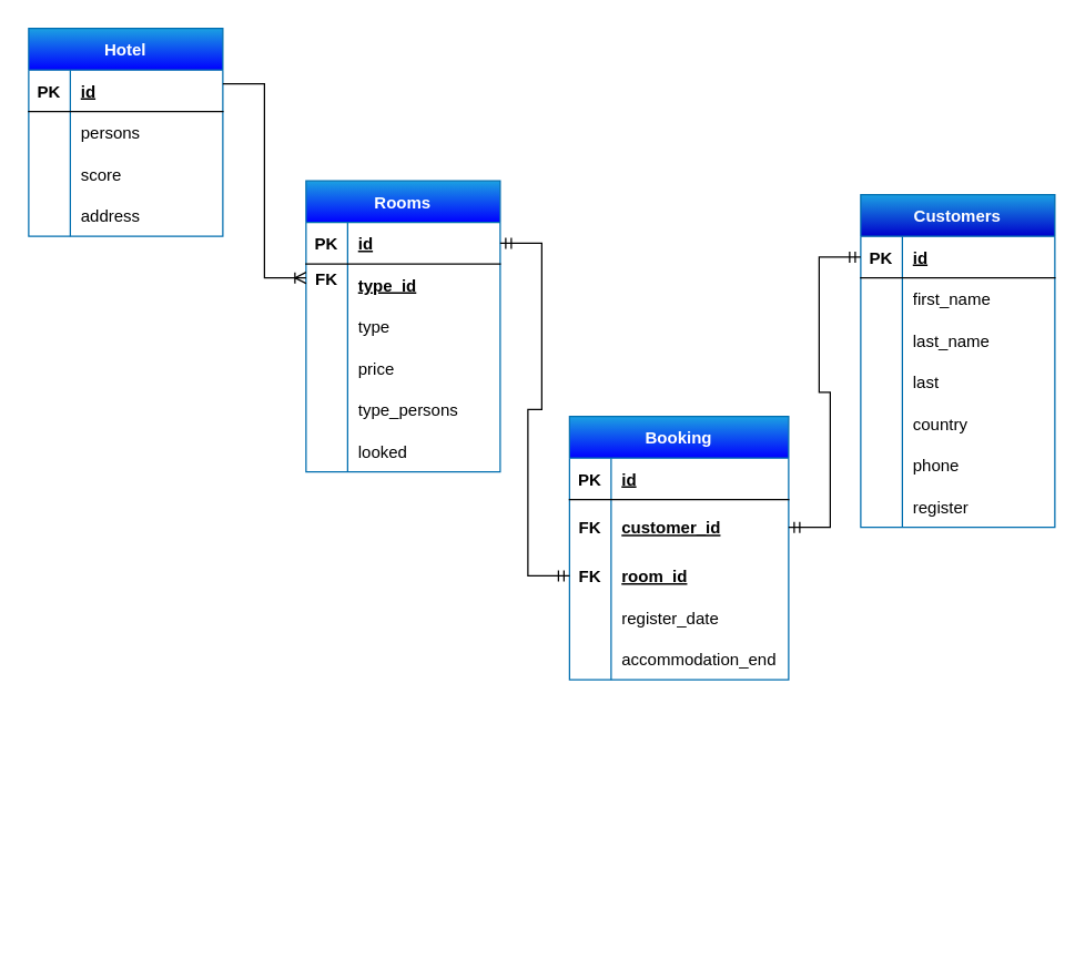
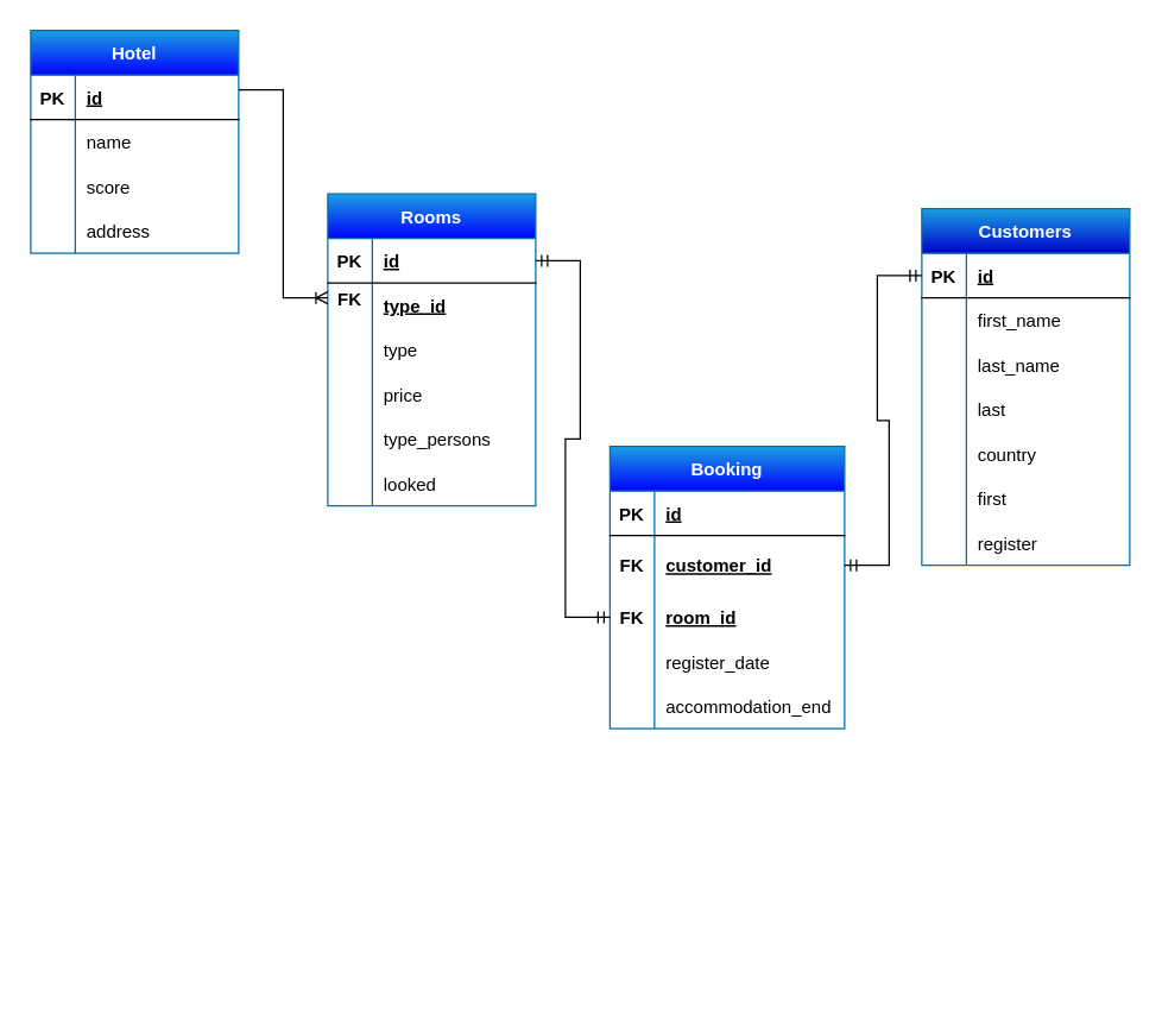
  <mxCell id="0" />
  <mxCell id="1" parent="0" />
  <mxCell id="2" value="Hotel" style="shape=table;startSize=30;container=1;collapsible=1;childLayout=tableLayout;fixedRows=1;rowLines=0;fontStyle=1;align=center;resizeLast=1;fillColor=#1ba1e2;strokeColor=#006EAF;fontColor=#ffffff;gradientColor=#0000FF;" vertex="1" parent="1"><mxGeometry x="20" y="20" width="140" height="150" as="geometry" /></mxCell>
  <mxCell id="3" value="" style="shape=tableRow;horizontal=0;startSize=0;swimlaneHead=0;swimlaneBody=0;fillColor=none;collapsible=0;dropTarget=0;points=[[0,0.5],[1,0.5]];portConstraint=eastwest;top=0;left=0;right=0;bottom=1;" vertex="1" parent="2"><mxGeometry y="30" width="140" height="30" as="geometry" /></mxCell>
  <mxCell id="4" value="PK" style="shape=partialRectangle;connectable=0;fillColor=none;top=0;left=0;bottom=0;right=0;fontStyle=1;overflow=hidden;" vertex="1" parent="3"><mxGeometry width="30" height="30" as="geometry"><mxRectangle width="30" height="30" as="alternateBounds" /></mxGeometry></mxCell>
  <mxCell id="5" value="id" style="shape=partialRectangle;connectable=0;fillColor=none;top=0;left=0;bottom=0;right=0;align=left;spacingLeft=6;fontStyle=5;overflow=hidden;" vertex="1" parent="3"><mxGeometry x="30" width="110" height="30" as="geometry"><mxRectangle width="110" height="30" as="alternateBounds" /></mxGeometry></mxCell>
  <mxCell id="6" value="" style="shape=tableRow;horizontal=0;startSize=0;swimlaneHead=0;swimlaneBody=0;fillColor=none;collapsible=0;dropTarget=0;points=[[0,0.5],[1,0.5]];portConstraint=eastwest;top=0;left=0;right=0;bottom=0;" vertex="1" parent="2"><mxGeometry y="60" width="140" height="30" as="geometry" /></mxCell>
  <mxCell id="7" value="" style="shape=partialRectangle;connectable=0;fillColor=none;top=0;left=0;bottom=0;right=0;editable=1;overflow=hidden;" vertex="1" parent="6"><mxGeometry width="30" height="30" as="geometry"><mxRectangle width="30" height="30" as="alternateBounds" /></mxGeometry></mxCell>
- <mxCell id="8" value="persons" style="shape=partialRectangle;connectable=0;fillColor=none;top=0;left=0;bottom=0;right=0;align=left;spacingLeft=6;overflow=hidden;" vertex="1" parent="6"><mxGeometry x="30" width="110" height="30" as="geometry"><mxRectangle width="110" height="30" as="alternateBounds" /></mxGeometry></mxCell>
+ <mxCell id="8" value="name" style="shape=partialRectangle;connectable=0;fillColor=none;top=0;left=0;bottom=0;right=0;align=left;spacingLeft=6;overflow=hidden;" vertex="1" parent="6"><mxGeometry x="30" width="110" height="30" as="geometry"><mxRectangle width="110" height="30" as="alternateBounds" /></mxGeometry></mxCell>
  <mxCell id="9" value="" style="shape=tableRow;horizontal=0;startSize=0;swimlaneHead=0;swimlaneBody=0;fillColor=none;collapsible=0;dropTarget=0;points=[[0,0.5],[1,0.5]];portConstraint=eastwest;top=0;left=0;right=0;bottom=0;" vertex="1" parent="2"><mxGeometry y="90" width="140" height="30" as="geometry" /></mxCell>
  <mxCell id="10" value="" style="shape=partialRectangle;connectable=0;fillColor=none;top=0;left=0;bottom=0;right=0;editable=1;overflow=hidden;" vertex="1" parent="9"><mxGeometry width="30" height="30" as="geometry"><mxRectangle width="30" height="30" as="alternateBounds" /></mxGeometry></mxCell>
  <mxCell id="11" value="score" style="shape=partialRectangle;connectable=0;fillColor=none;top=0;left=0;bottom=0;right=0;align=left;spacingLeft=6;overflow=hidden;" vertex="1" parent="9"><mxGeometry x="30" width="110" height="30" as="geometry"><mxRectangle width="110" height="30" as="alternateBounds" /></mxGeometry></mxCell>
  <mxCell id="12" value="" style="shape=tableRow;horizontal=0;startSize=0;swimlaneHead=0;swimlaneBody=0;fillColor=none;collapsible=0;dropTarget=0;points=[[0,0.5],[1,0.5]];portConstraint=eastwest;top=0;left=0;right=0;bottom=0;" vertex="1" parent="2"><mxGeometry y="120" width="140" height="30" as="geometry" /></mxCell>
  <mxCell id="13" value="" style="shape=partialRectangle;connectable=0;fillColor=none;top=0;left=0;bottom=0;right=0;editable=1;overflow=hidden;" vertex="1" parent="12"><mxGeometry width="30" height="30" as="geometry"><mxRectangle width="30" height="30" as="alternateBounds" /></mxGeometry></mxCell>
  <mxCell id="14" value="address" style="shape=partialRectangle;connectable=0;fillColor=none;top=0;left=0;bottom=0;right=0;align=left;spacingLeft=6;overflow=hidden;" vertex="1" parent="12"><mxGeometry x="30" width="110" height="30" as="geometry"><mxRectangle width="110" height="30" as="alternateBounds" /></mxGeometry></mxCell>
  <mxCell id="15" value="Rooms" style="shape=table;startSize=30;container=1;collapsible=1;childLayout=tableLayout;fixedRows=1;rowLines=0;fontStyle=1;align=center;resizeLast=1;fillColor=#1ba1e2;fontColor=#ffffff;strokeColor=#006EAF;gradientColor=#0000FF;" vertex="1" parent="1"><mxGeometry x="220" y="130" width="140" height="210.0" as="geometry" /></mxCell>
  <mxCell id="16" value="" style="shape=tableRow;horizontal=0;startSize=0;swimlaneHead=0;swimlaneBody=0;fillColor=none;collapsible=0;dropTarget=0;points=[[0,0.5],[1,0.5]];portConstraint=eastwest;top=0;left=0;right=0;bottom=1;" vertex="1" parent="15"><mxGeometry y="30" width="140" height="30" as="geometry" /></mxCell>
  <mxCell id="17" value="PK" style="shape=partialRectangle;connectable=0;fillColor=none;top=0;left=0;bottom=0;right=0;fontStyle=1;overflow=hidden;" vertex="1" parent="16"><mxGeometry width="30" height="30" as="geometry"><mxRectangle width="30" height="30" as="alternateBounds" /></mxGeometry></mxCell>
  <mxCell id="18" value="id" style="shape=partialRectangle;connectable=0;fillColor=none;top=0;left=0;bottom=0;right=0;align=left;spacingLeft=6;fontStyle=5;overflow=hidden;" vertex="1" parent="16"><mxGeometry x="30" width="110" height="30" as="geometry"><mxRectangle width="110" height="30" as="alternateBounds" /></mxGeometry></mxCell>
  <mxCell id="19" value="" style="shape=tableRow;horizontal=0;startSize=0;swimlaneHead=0;swimlaneBody=0;fillColor=none;collapsible=0;dropTarget=0;points=[[0,0.5],[1,0.5]];portConstraint=eastwest;top=0;left=0;right=0;bottom=0;" vertex="1" parent="15"><mxGeometry y="60" width="140" height="30" as="geometry" /></mxCell>
  <mxCell id="20" value="" style="shape=partialRectangle;connectable=0;fillColor=none;top=0;left=0;bottom=0;right=0;editable=1;overflow=hidden;" vertex="1" parent="19"><mxGeometry width="30" height="30" as="geometry"><mxRectangle width="30" height="30" as="alternateBounds" /></mxGeometry></mxCell>
  <mxCell id="21" value="type_id" style="shape=partialRectangle;connectable=0;fillColor=none;top=0;left=0;bottom=0;right=0;align=left;spacingLeft=6;overflow=hidden;fontStyle=5" vertex="1" parent="19"><mxGeometry x="30" width="110" height="30" as="geometry"><mxRectangle width="110" height="30" as="alternateBounds" /></mxGeometry></mxCell>
  <mxCell id="22" value="" style="shape=tableRow;horizontal=0;startSize=0;swimlaneHead=0;swimlaneBody=0;fillColor=none;collapsible=0;dropTarget=0;points=[[0,0.5],[1,0.5]];portConstraint=eastwest;top=0;left=0;right=0;bottom=0;" vertex="1" parent="15"><mxGeometry y="90" width="140" height="30" as="geometry" /></mxCell>
  <mxCell id="23" value="" style="shape=partialRectangle;connectable=0;fillColor=none;top=0;left=0;bottom=0;right=0;editable=1;overflow=hidden;" vertex="1" parent="22"><mxGeometry width="30" height="30" as="geometry"><mxRectangle width="30" height="30" as="alternateBounds" /></mxGeometry></mxCell>
  <mxCell id="24" value="type" style="shape=partialRectangle;connectable=0;fillColor=none;top=0;left=0;bottom=0;right=0;align=left;spacingLeft=6;overflow=hidden;" vertex="1" parent="22"><mxGeometry x="30" width="110" height="30" as="geometry"><mxRectangle width="110" height="30" as="alternateBounds" /></mxGeometry></mxCell>
  <mxCell id="25" value="" style="shape=tableRow;horizontal=0;startSize=0;swimlaneHead=0;swimlaneBody=0;fillColor=none;collapsible=0;dropTarget=0;points=[[0,0.5],[1,0.5]];portConstraint=eastwest;top=0;left=0;right=0;bottom=0;" vertex="1" parent="15"><mxGeometry y="120" width="140" height="30" as="geometry" /></mxCell>
  <mxCell id="26" value="" style="shape=partialRectangle;connectable=0;fillColor=none;top=0;left=0;bottom=0;right=0;editable=1;overflow=hidden;" vertex="1" parent="25"><mxGeometry width="30" height="30" as="geometry"><mxRectangle width="30" height="30" as="alternateBounds" /></mxGeometry></mxCell>
  <mxCell id="27" value="price" style="shape=partialRectangle;connectable=0;fillColor=none;top=0;left=0;bottom=0;right=0;align=left;spacingLeft=6;overflow=hidden;" vertex="1" parent="25"><mxGeometry x="30" width="110" height="30" as="geometry"><mxRectangle width="110" height="30" as="alternateBounds" /></mxGeometry></mxCell>
  <mxCell id="28" style="shape=tableRow;horizontal=0;startSize=0;swimlaneHead=0;swimlaneBody=0;fillColor=none;collapsible=0;dropTarget=0;points=[[0,0.5],[1,0.5]];portConstraint=eastwest;top=0;left=0;right=0;bottom=0;" vertex="1" parent="15"><mxGeometry y="150" width="140" height="30" as="geometry" /></mxCell>
  <mxCell id="29" style="shape=partialRectangle;connectable=0;fillColor=none;top=0;left=0;bottom=0;right=0;editable=1;overflow=hidden;" vertex="1" parent="28"><mxGeometry width="30" height="30" as="geometry"><mxRectangle width="30" height="30" as="alternateBounds" /></mxGeometry></mxCell>
  <mxCell id="30" value="type_persons" style="shape=partialRectangle;connectable=0;fillColor=none;top=0;left=0;bottom=0;right=0;align=left;spacingLeft=6;overflow=hidden;" vertex="1" parent="28"><mxGeometry x="30" width="110" height="30" as="geometry"><mxRectangle width="110" height="30" as="alternateBounds" /></mxGeometry></mxCell>
  <mxCell id="31" style="shape=tableRow;horizontal=0;startSize=0;swimlaneHead=0;swimlaneBody=0;fillColor=none;collapsible=0;dropTarget=0;points=[[0,0.5],[1,0.5]];portConstraint=eastwest;top=0;left=0;right=0;bottom=0;" vertex="1" parent="15"><mxGeometry y="180" width="140" height="30" as="geometry" /></mxCell>
  <mxCell id="32" style="shape=partialRectangle;connectable=0;fillColor=none;top=0;left=0;bottom=0;right=0;editable=1;overflow=hidden;" vertex="1" parent="31"><mxGeometry width="30" height="30" as="geometry"><mxRectangle width="30" height="30" as="alternateBounds" /></mxGeometry></mxCell>
  <mxCell id="33" value="looked" style="shape=partialRectangle;connectable=0;fillColor=none;top=0;left=0;bottom=0;right=0;align=left;spacingLeft=6;overflow=hidden;" vertex="1" parent="31"><mxGeometry x="30" width="110" height="30" as="geometry"><mxRectangle width="110" height="30" as="alternateBounds" /></mxGeometry></mxCell>
  <mxCell id="34" value="Booking" style="shape=table;startSize=30;container=1;collapsible=1;childLayout=tableLayout;fixedRows=1;rowLines=0;fontStyle=1;align=center;resizeLast=1;fillColor=#1ba1e2;fontColor=#ffffff;strokeColor=#006EAF;gradientColor=#0000FF;" vertex="1" parent="1"><mxGeometry x="410" y="300" width="158" height="190" as="geometry" /></mxCell>
  <mxCell id="35" value="" style="shape=tableRow;horizontal=0;startSize=0;swimlaneHead=0;swimlaneBody=0;fillColor=none;collapsible=0;dropTarget=0;points=[[0,0.5],[1,0.5]];portConstraint=eastwest;top=0;left=0;right=0;bottom=1;" vertex="1" parent="34"><mxGeometry y="30" width="158" height="30" as="geometry" /></mxCell>
  <mxCell id="36" value="PK" style="shape=partialRectangle;connectable=0;fillColor=none;top=0;left=0;bottom=0;right=0;fontStyle=1;overflow=hidden;" vertex="1" parent="35"><mxGeometry width="30" height="30" as="geometry"><mxRectangle width="30" height="30" as="alternateBounds" /></mxGeometry></mxCell>
  <mxCell id="37" value="id" style="shape=partialRectangle;connectable=0;fillColor=none;top=0;left=0;bottom=0;right=0;align=left;spacingLeft=6;fontStyle=5;overflow=hidden;" vertex="1" parent="35"><mxGeometry x="30" width="128" height="30" as="geometry"><mxRectangle width="128" height="30" as="alternateBounds" /></mxGeometry></mxCell>
  <mxCell id="38" value="" style="shape=tableRow;horizontal=0;startSize=0;swimlaneHead=0;swimlaneBody=0;fillColor=none;collapsible=0;dropTarget=0;points=[[0,0.5],[1,0.5]];portConstraint=eastwest;top=0;left=0;right=0;bottom=0;fontStyle=5" vertex="1" parent="34"><mxGeometry y="60" width="158" height="40" as="geometry" /></mxCell>
  <mxCell id="39" value="FK" style="shape=partialRectangle;connectable=0;fillColor=none;top=0;left=0;bottom=0;right=0;editable=1;overflow=hidden;fontStyle=1" vertex="1" parent="38"><mxGeometry width="30" height="40" as="geometry"><mxRectangle width="30" height="40" as="alternateBounds" /></mxGeometry></mxCell>
  <mxCell id="40" value="customer_id" style="shape=partialRectangle;connectable=0;fillColor=none;top=0;left=0;bottom=0;right=0;align=left;spacingLeft=6;overflow=hidden;fontStyle=5" vertex="1" parent="38"><mxGeometry x="30" width="128" height="40" as="geometry"><mxRectangle width="128" height="40" as="alternateBounds" /></mxGeometry></mxCell>
  <mxCell id="41" value="" style="shape=tableRow;horizontal=0;startSize=0;swimlaneHead=0;swimlaneBody=0;fillColor=none;collapsible=0;dropTarget=0;points=[[0,0.5],[1,0.5]];portConstraint=eastwest;top=0;left=0;right=0;bottom=0;" vertex="1" parent="34"><mxGeometry y="100" width="158" height="30" as="geometry" /></mxCell>
  <mxCell id="42" value="FK" style="shape=partialRectangle;connectable=0;fillColor=none;top=0;left=0;bottom=0;right=0;editable=1;overflow=hidden;fontStyle=1" vertex="1" parent="41"><mxGeometry width="30" height="30" as="geometry"><mxRectangle width="30" height="30" as="alternateBounds" /></mxGeometry></mxCell>
  <mxCell id="43" value="room_id" style="shape=partialRectangle;connectable=0;fillColor=none;top=0;left=0;bottom=0;right=0;align=left;spacingLeft=6;overflow=hidden;fontStyle=5" vertex="1" parent="41"><mxGeometry x="30" width="128" height="30" as="geometry"><mxRectangle width="128" height="30" as="alternateBounds" /></mxGeometry></mxCell>
  <mxCell id="44" style="shape=tableRow;horizontal=0;startSize=0;swimlaneHead=0;swimlaneBody=0;fillColor=none;collapsible=0;dropTarget=0;points=[[0,0.5],[1,0.5]];portConstraint=eastwest;top=0;left=0;right=0;bottom=0;" vertex="1" parent="34"><mxGeometry y="130" width="158" height="30" as="geometry" /></mxCell>
  <mxCell id="45" style="shape=partialRectangle;connectable=0;fillColor=none;top=0;left=0;bottom=0;right=0;editable=1;overflow=hidden;" vertex="1" parent="44"><mxGeometry width="30" height="30" as="geometry"><mxRectangle width="30" height="30" as="alternateBounds" /></mxGeometry></mxCell>
  <mxCell id="46" value="register_date" style="shape=partialRectangle;connectable=0;fillColor=none;top=0;left=0;bottom=0;right=0;align=left;spacingLeft=6;overflow=hidden;" vertex="1" parent="44"><mxGeometry x="30" width="128" height="30" as="geometry"><mxRectangle width="128" height="30" as="alternateBounds" /></mxGeometry></mxCell>
  <mxCell id="47" style="shape=tableRow;horizontal=0;startSize=0;swimlaneHead=0;swimlaneBody=0;fillColor=none;collapsible=0;dropTarget=0;points=[[0,0.5],[1,0.5]];portConstraint=eastwest;top=0;left=0;right=0;bottom=0;" vertex="1" parent="34"><mxGeometry y="160" width="158" height="30" as="geometry" /></mxCell>
  <mxCell id="48" style="shape=partialRectangle;connectable=0;fillColor=none;top=0;left=0;bottom=0;right=0;editable=1;overflow=hidden;" vertex="1" parent="47"><mxGeometry width="30" height="30" as="geometry"><mxRectangle width="30" height="30" as="alternateBounds" /></mxGeometry></mxCell>
  <mxCell id="49" value="accommodation_end" style="shape=partialRectangle;connectable=0;fillColor=none;top=0;left=0;bottom=0;right=0;align=left;spacingLeft=6;overflow=hidden;" vertex="1" parent="47"><mxGeometry x="30" width="128" height="30" as="geometry"><mxRectangle width="128" height="30" as="alternateBounds" /></mxGeometry></mxCell>
  <mxCell id="50" value="Customers" style="shape=table;startSize=30;container=1;collapsible=1;childLayout=tableLayout;fixedRows=1;rowLines=0;fontStyle=1;align=center;resizeLast=1;fillColor=#1ba1e2;fontColor=#ffffff;strokeColor=#006EAF;gradientColor=#0000CC;" vertex="1" parent="1"><mxGeometry x="620" y="140" width="140" height="240" as="geometry"><mxRectangle x="640" y="200" width="100" height="30" as="alternateBounds" /></mxGeometry></mxCell>
  <mxCell id="51" value="" style="shape=tableRow;horizontal=0;startSize=0;swimlaneHead=0;swimlaneBody=0;fillColor=none;collapsible=0;dropTarget=0;points=[[0,0.5],[1,0.5]];portConstraint=eastwest;top=0;left=0;right=0;bottom=1;" vertex="1" parent="50"><mxGeometry y="30" width="140" height="30" as="geometry" /></mxCell>
  <mxCell id="52" value="PK" style="shape=partialRectangle;connectable=0;fillColor=none;top=0;left=0;bottom=0;right=0;fontStyle=1;overflow=hidden;" vertex="1" parent="51"><mxGeometry width="30" height="30" as="geometry"><mxRectangle width="30" height="30" as="alternateBounds" /></mxGeometry></mxCell>
  <mxCell id="53" value="id" style="shape=partialRectangle;connectable=0;fillColor=none;top=0;left=0;bottom=0;right=0;align=left;spacingLeft=6;fontStyle=5;overflow=hidden;" vertex="1" parent="51"><mxGeometry x="30" width="110" height="30" as="geometry"><mxRectangle width="110" height="30" as="alternateBounds" /></mxGeometry></mxCell>
  <mxCell id="54" value="" style="shape=tableRow;horizontal=0;startSize=0;swimlaneHead=0;swimlaneBody=0;fillColor=none;collapsible=0;dropTarget=0;points=[[0,0.5],[1,0.5]];portConstraint=eastwest;top=0;left=0;right=0;bottom=0;" vertex="1" parent="50"><mxGeometry y="60" width="140" height="30" as="geometry" /></mxCell>
  <mxCell id="55" value="" style="shape=partialRectangle;connectable=0;fillColor=none;top=0;left=0;bottom=0;right=0;editable=1;overflow=hidden;" vertex="1" parent="54"><mxGeometry width="30" height="30" as="geometry"><mxRectangle width="30" height="30" as="alternateBounds" /></mxGeometry></mxCell>
  <mxCell id="56" value="first_name" style="shape=partialRectangle;connectable=0;fillColor=none;top=0;left=0;bottom=0;right=0;align=left;spacingLeft=6;overflow=hidden;" vertex="1" parent="54"><mxGeometry x="30" width="110" height="30" as="geometry"><mxRectangle width="110" height="30" as="alternateBounds" /></mxGeometry></mxCell>
  <mxCell id="57" value="" style="shape=tableRow;horizontal=0;startSize=0;swimlaneHead=0;swimlaneBody=0;fillColor=none;collapsible=0;dropTarget=0;points=[[0,0.5],[1,0.5]];portConstraint=eastwest;top=0;left=0;right=0;bottom=0;" vertex="1" parent="50"><mxGeometry y="90" width="140" height="30" as="geometry" /></mxCell>
  <mxCell id="58" value="" style="shape=partialRectangle;connectable=0;fillColor=none;top=0;left=0;bottom=0;right=0;editable=1;overflow=hidden;" vertex="1" parent="57"><mxGeometry width="30" height="30" as="geometry"><mxRectangle width="30" height="30" as="alternateBounds" /></mxGeometry></mxCell>
  <mxCell id="59" value="last_name" style="shape=partialRectangle;connectable=0;fillColor=none;top=0;left=0;bottom=0;right=0;align=left;spacingLeft=6;overflow=hidden;" vertex="1" parent="57"><mxGeometry x="30" width="110" height="30" as="geometry"><mxRectangle width="110" height="30" as="alternateBounds" /></mxGeometry></mxCell>
  <mxCell id="60" value="" style="shape=tableRow;horizontal=0;startSize=0;swimlaneHead=0;swimlaneBody=0;fillColor=none;collapsible=0;dropTarget=0;points=[[0,0.5],[1,0.5]];portConstraint=eastwest;top=0;left=0;right=0;bottom=0;" vertex="1" parent="50"><mxGeometry y="120" width="140" height="30" as="geometry" /></mxCell>
  <mxCell id="61" value="" style="shape=partialRectangle;connectable=0;fillColor=none;top=0;left=0;bottom=0;right=0;editable=1;overflow=hidden;" vertex="1" parent="60"><mxGeometry width="30" height="30" as="geometry"><mxRectangle width="30" height="30" as="alternateBounds" /></mxGeometry></mxCell>
  <mxCell id="62" value="last" style="shape=partialRectangle;connectable=0;fillColor=none;top=0;left=0;bottom=0;right=0;align=left;spacingLeft=6;overflow=hidden;" vertex="1" parent="60"><mxGeometry x="30" width="110" height="30" as="geometry"><mxRectangle width="110" height="30" as="alternateBounds" /></mxGeometry></mxCell>
  <mxCell id="63" style="shape=tableRow;horizontal=0;startSize=0;swimlaneHead=0;swimlaneBody=0;fillColor=none;collapsible=0;dropTarget=0;points=[[0,0.5],[1,0.5]];portConstraint=eastwest;top=0;left=0;right=0;bottom=0;" vertex="1" parent="50"><mxGeometry y="150" width="140" height="30" as="geometry" /></mxCell>
  <mxCell id="64" style="shape=partialRectangle;connectable=0;fillColor=none;top=0;left=0;bottom=0;right=0;editable=1;overflow=hidden;" vertex="1" parent="63"><mxGeometry width="30" height="30" as="geometry"><mxRectangle width="30" height="30" as="alternateBounds" /></mxGeometry></mxCell>
  <mxCell id="65" value="country" style="shape=partialRectangle;connectable=0;fillColor=none;top=0;left=0;bottom=0;right=0;align=left;spacingLeft=6;overflow=hidden;" vertex="1" parent="63"><mxGeometry x="30" width="110" height="30" as="geometry"><mxRectangle width="110" height="30" as="alternateBounds" /></mxGeometry></mxCell>
  <mxCell id="66" style="shape=tableRow;horizontal=0;startSize=0;swimlaneHead=0;swimlaneBody=0;fillColor=none;collapsible=0;dropTarget=0;points=[[0,0.5],[1,0.5]];portConstraint=eastwest;top=0;left=0;right=0;bottom=0;" vertex="1" parent="50"><mxGeometry y="180" width="140" height="30" as="geometry" /></mxCell>
  <mxCell id="67" style="shape=partialRectangle;connectable=0;fillColor=none;top=0;left=0;bottom=0;right=0;editable=1;overflow=hidden;" vertex="1" parent="66"><mxGeometry width="30" height="30" as="geometry"><mxRectangle width="30" height="30" as="alternateBounds" /></mxGeometry></mxCell>
- <mxCell id="68" value="phone" style="shape=partialRectangle;connectable=0;fillColor=none;top=0;left=0;bottom=0;right=0;align=left;spacingLeft=6;overflow=hidden;" vertex="1" parent="66"><mxGeometry x="30" width="110" height="30" as="geometry"><mxRectangle width="110" height="30" as="alternateBounds" /></mxGeometry></mxCell>
+ <mxCell id="68" value="first" style="shape=partialRectangle;connectable=0;fillColor=none;top=0;left=0;bottom=0;right=0;align=left;spacingLeft=6;overflow=hidden;" vertex="1" parent="66"><mxGeometry x="30" width="110" height="30" as="geometry"><mxRectangle width="110" height="30" as="alternateBounds" /></mxGeometry></mxCell>
  <mxCell id="69" style="shape=tableRow;horizontal=0;startSize=0;swimlaneHead=0;swimlaneBody=0;fillColor=none;collapsible=0;dropTarget=0;points=[[0,0.5],[1,0.5]];portConstraint=eastwest;top=0;left=0;right=0;bottom=0;" vertex="1" parent="50"><mxGeometry y="210" width="140" height="30" as="geometry" /></mxCell>
  <mxCell id="70" style="shape=partialRectangle;connectable=0;fillColor=none;top=0;left=0;bottom=0;right=0;editable=1;overflow=hidden;" vertex="1" parent="69"><mxGeometry width="30" height="30" as="geometry"><mxRectangle width="30" height="30" as="alternateBounds" /></mxGeometry></mxCell>
  <mxCell id="71" value="register" style="shape=partialRectangle;connectable=0;fillColor=none;top=0;left=0;bottom=0;right=0;align=left;spacingLeft=6;overflow=hidden;" vertex="1" parent="69"><mxGeometry x="30" width="110" height="30" as="geometry"><mxRectangle width="110" height="30" as="alternateBounds" /></mxGeometry></mxCell>
  <mxCell id="72" value="" style="shape=tableRow;horizontal=0;startSize=0;swimlaneHead=0;swimlaneBody=0;fillColor=none;collapsible=0;dropTarget=0;points=[[0,0.5],[1,0.5]];portConstraint=eastwest;top=0;left=0;right=0;bottom=0;" vertex="1" parent="1"><mxGeometry x="170" y="640" width="140" height="30" as="geometry" /></mxCell>
  <mxCell id="73" value="" style="shape=partialRectangle;connectable=0;fillColor=none;top=0;left=0;bottom=0;right=0;editable=1;overflow=hidden;" vertex="1" parent="72"><mxGeometry width="30" height="30" as="geometry"><mxRectangle width="30" height="30" as="alternateBounds" /></mxGeometry></mxCell>
  <mxCell id="74" value="" style="shape=partialRectangle;connectable=0;fillColor=none;top=0;left=0;bottom=0;right=0;align=left;spacingLeft=6;overflow=hidden;" vertex="1" parent="72"><mxGeometry x="30" width="110" height="30" as="geometry"><mxRectangle width="110" height="30" as="alternateBounds" /></mxGeometry></mxCell>
  <mxCell id="75" value="FK" style="shape=partialRectangle;connectable=0;fillColor=none;top=0;left=0;bottom=0;right=0;fontStyle=1;overflow=hidden;" vertex="1" parent="1"><mxGeometry x="220" y="200" width="30" as="geometry"><mxRectangle width="30" height="30" as="alternateBounds" /></mxGeometry></mxCell>
  <mxCell id="76" value="" style="edgeStyle=entityRelationEdgeStyle;fontSize=12;html=1;endArrow=ERoneToMany;rounded=0;" edge="1" parent="1"><mxGeometry width="100" height="100" relative="1" as="geometry"><mxPoint x="160" y="60" as="sourcePoint" /><mxPoint x="220" y="200" as="targetPoint" /></mxGeometry></mxCell>
  <mxCell id="77" value="" style="edgeStyle=entityRelationEdgeStyle;fontSize=12;html=1;endArrow=ERmandOne;startArrow=ERmandOne;rounded=0;exitX=1;exitY=0.5;exitDx=0;exitDy=0;entryX=0;entryY=0.5;entryDx=0;entryDy=0;" edge="1" parent="1" source="16" target="41"><mxGeometry width="100" height="100" relative="1" as="geometry"><mxPoint x="440" y="300" as="sourcePoint" /><mxPoint x="540" y="200" as="targetPoint" /></mxGeometry></mxCell>
  <mxCell id="78" value="" style="edgeStyle=entityRelationEdgeStyle;fontSize=12;html=1;endArrow=ERmandOne;startArrow=ERmandOne;rounded=0;entryX=0;entryY=0.5;entryDx=0;entryDy=0;exitX=1;exitY=0.5;exitDx=0;exitDy=0;" edge="1" parent="1" source="38" target="51"><mxGeometry width="100" height="100" relative="1" as="geometry"><mxPoint x="440" y="300" as="sourcePoint" /><mxPoint x="540" y="200" as="targetPoint" /></mxGeometry></mxCell>
